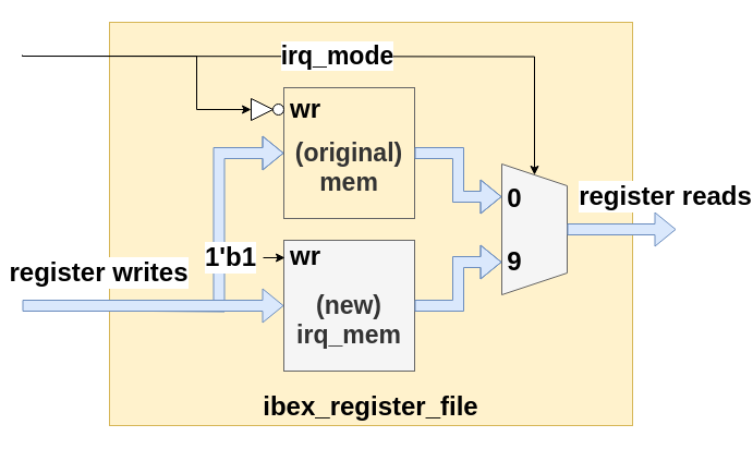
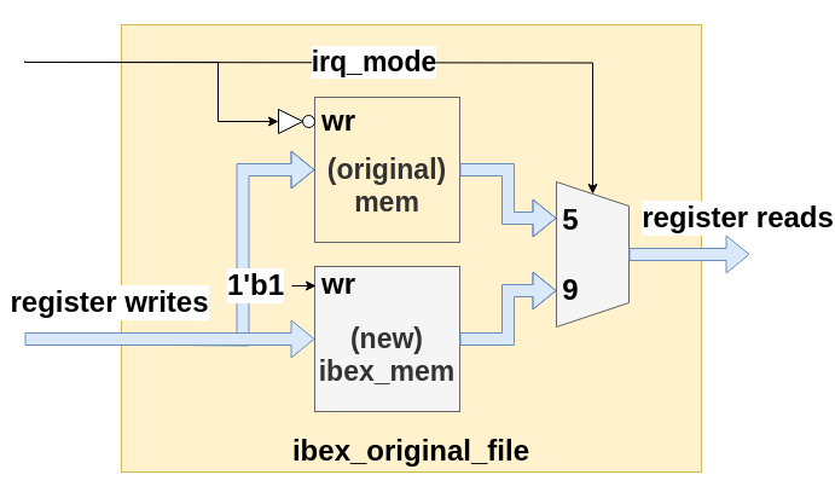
  <mxCell id="0" />
  <mxCell id="1" parent="0" />
- <mxCell id="2" value="&lt;font style=&quot;font-size: 24px;&quot;&gt;&lt;b&gt;ibex_register_file&lt;/b&gt;&lt;/font&gt;" style="rounded=0;whiteSpace=wrap;html=1;verticalAlign=bottom;fillColor=#fff2cc;strokeColor=#d6b656;" vertex="1" parent="1"><mxGeometry x="100" y="20" width="480" height="370" as="geometry" /></mxCell>
+ <mxCell id="2" value="&lt;font style=&quot;font-size: 24px;&quot;&gt;&lt;b&gt;ibex_original_file&lt;/b&gt;&lt;/font&gt;" style="rounded=0;whiteSpace=wrap;html=1;verticalAlign=bottom;fillColor=#fff2cc;strokeColor=#d6b656;" vertex="1" parent="1"><mxGeometry x="100" y="20" width="480" height="370" as="geometry" /></mxCell>
  <mxCell id="3" value="&lt;div&gt;&lt;br&gt;&lt;/div&gt;(original)&lt;div&gt;mem&lt;/div&gt;" style="rounded=0;whiteSpace=wrap;html=1;fontSize=23;fontStyle=1;fillColor=#fff2cc;strokeColor=#666666;fontColor=#333333;" vertex="1" parent="1"><mxGeometry x="260" y="80" width="120" height="120" as="geometry" /></mxCell>
- <mxCell id="4" value="&lt;div&gt;&lt;br&gt;&lt;/div&gt;(new)&lt;div&gt;irq_mem&lt;/div&gt;" style="rounded=0;whiteSpace=wrap;html=1;fontSize=23;fontStyle=1;fillColor=#f5f5f5;strokeColor=#666666;fontColor=#333333;" vertex="1" parent="1"><mxGeometry x="260" y="220" width="120" height="120" as="geometry" /></mxCell>
+ <mxCell id="4" value="&lt;div&gt;&lt;br&gt;&lt;/div&gt;(new)&lt;div&gt;ibex_mem&lt;/div&gt;" style="rounded=0;whiteSpace=wrap;html=1;fontSize=23;fontStyle=1;fillColor=#f5f5f5;strokeColor=#666666;fontColor=#333333;" vertex="1" parent="1"><mxGeometry x="260" y="220" width="120" height="120" as="geometry" /></mxCell>
  <mxCell id="5" value="" style="shape=trapezoid;perimeter=trapezoidPerimeter;whiteSpace=wrap;html=1;fixedSize=1;rotation=90;fillColor=#f5f5f5;strokeColor=#666666;fontColor=#333333;" vertex="1" parent="1"><mxGeometry x="430" y="180" width="120" height="60" as="geometry" /></mxCell>
  <mxCell id="6" value="&lt;font style=&quot;font-size: 24px;&quot;&gt;&lt;b&gt;register reads&lt;/b&gt;&lt;/font&gt;" style="shape=flexArrow;endArrow=classic;html=1;rounded=0;fillColor=#dae8fc;strokeColor=#6c8ebf;" edge="1" parent="1" source="5"><mxGeometry x="0.8" y="30" width="50" height="50" relative="1" as="geometry"><mxPoint x="520" y="209.5" as="sourcePoint" /><mxPoint x="620" y="210" as="targetPoint" /><mxPoint as="offset" /></mxGeometry></mxCell>
  <mxCell id="7" value="" style="shape=flexArrow;endArrow=classic;html=1;rounded=0;fillColor=#dae8fc;strokeColor=#6c8ebf;edgeStyle=orthogonalEdgeStyle;entryX=0.25;entryY=1;entryDx=0;entryDy=0;" edge="1" parent="1" source="3" target="5"><mxGeometry width="50" height="50" relative="1" as="geometry"><mxPoint x="380" y="160" as="sourcePoint" /><mxPoint x="430" y="110" as="targetPoint" /></mxGeometry></mxCell>
  <mxCell id="8" value="" style="shape=flexArrow;endArrow=classic;html=1;rounded=0;fillColor=#dae8fc;strokeColor=#6c8ebf;edgeStyle=orthogonalEdgeStyle;entryX=0.75;entryY=1;entryDx=0;entryDy=0;" edge="1" parent="1" source="4" target="5"><mxGeometry width="50" height="50" relative="1" as="geometry"><mxPoint x="360" y="510" as="sourcePoint" /><mxPoint x="410" y="460" as="targetPoint" /></mxGeometry></mxCell>
  <mxCell id="9" value="&lt;font style=&quot;font-size: 23px;&quot;&gt;&lt;b&gt;irq_mode&lt;/b&gt;&lt;/font&gt;" style="endArrow=classic;html=1;rounded=0;entryX=0;entryY=0.5;entryDx=0;entryDy=0;edgeStyle=orthogonalEdgeStyle;" edge="1" parent="1" target="5"><mxGeometry width="50" height="50" relative="1" as="geometry"><mxPoint x="20" y="51" as="sourcePoint" /><mxPoint x="-50" y="0" as="targetPoint" /></mxGeometry></mxCell>
  <mxCell id="10" value="" style="shape=flexArrow;endArrow=classic;html=1;rounded=0;entryX=0;entryY=0.5;entryDx=0;entryDy=0;edgeStyle=orthogonalEdgeStyle;fillColor=#dae8fc;strokeColor=#6c8ebf;" edge="1" parent="1" target="3"><mxGeometry width="50" height="50" relative="1" as="geometry"><mxPoint x="140" y="280" as="sourcePoint" /><mxPoint x="-90" y="130" as="targetPoint" /></mxGeometry></mxCell>
  <mxCell id="11" value="&lt;font style=&quot;font-size: 24px;&quot;&gt;&lt;b style=&quot;&quot;&gt;register writes&lt;/b&gt;&lt;/font&gt;" style="shape=flexArrow;endArrow=classic;html=1;rounded=0;entryX=0;entryY=0.5;entryDx=0;entryDy=0;fillColor=#dae8fc;strokeColor=#6c8ebf;" edge="1" parent="1" target="4"><mxGeometry x="-0.417" y="30" width="50" height="50" relative="1" as="geometry"><mxPoint x="20" y="280" as="sourcePoint" /><mxPoint x="-50" y="240" as="targetPoint" /><mxPoint as="offset" /></mxGeometry></mxCell>
  <mxCell id="12" value="&lt;font style=&quot;font-size: 24px;&quot;&gt;&lt;b&gt;wr&lt;/b&gt;&lt;/font&gt;" style="text;html=1;align=center;verticalAlign=middle;whiteSpace=wrap;rounded=0;" vertex="1" parent="1"><mxGeometry x="250" y="85" width="60" height="30" as="geometry" /></mxCell>
  <mxCell id="13" value="" style="group" vertex="1" connectable="0" parent="1"><mxGeometry x="230" y="90" width="30" height="20" as="geometry" /></mxCell>
  <mxCell id="14" value="" style="triangle;whiteSpace=wrap;html=1;fontSize=24;fontStyle=1" vertex="1" parent="13"><mxGeometry width="20" height="20" as="geometry" /></mxCell>
  <mxCell id="15" value="" style="ellipse;whiteSpace=wrap;html=1;aspect=fixed;" vertex="1" parent="13"><mxGeometry x="20" y="5" width="10" height="10" as="geometry" /></mxCell>
  <mxCell id="16" value="" style="endArrow=classic;html=1;rounded=0;entryX=0;entryY=0.5;entryDx=0;entryDy=0;edgeStyle=orthogonalEdgeStyle;" edge="1" parent="1" target="14"><mxGeometry width="50" height="50" relative="1" as="geometry"><mxPoint x="20" y="50" as="sourcePoint" /><mxPoint x="-30" y="140" as="targetPoint" /><Array as="points"><mxPoint x="20" y="51" /><mxPoint x="180" y="51" /><mxPoint x="180" y="100" /></Array></mxGeometry></mxCell>
  <mxCell id="17" value="&lt;font style=&quot;font-size: 24px;&quot;&gt;1'b1&lt;/font&gt;" style="endArrow=classic;html=1;rounded=0;fontStyle=1" edge="1" parent="1"><mxGeometry x="-1" y="-30" width="50" height="50" relative="1" as="geometry"><mxPoint x="241" y="236" as="sourcePoint" /><mxPoint x="261" y="236" as="targetPoint" /><mxPoint x="-30" y="-30" as="offset" /></mxGeometry></mxCell>
  <mxCell id="18" value="&lt;font style=&quot;font-size: 24px;&quot;&gt;&lt;b&gt;wr&lt;/b&gt;&lt;/font&gt;" style="text;html=1;align=center;verticalAlign=middle;whiteSpace=wrap;rounded=0;" vertex="1" parent="1"><mxGeometry x="250" y="220" width="60" height="30" as="geometry" /></mxCell>
- <mxCell id="19" value="&lt;b&gt;&lt;font style=&quot;font-size: 24px;&quot;&gt;0&lt;/font&gt;&lt;/b&gt;" style="text;html=1;align=center;verticalAlign=middle;whiteSpace=wrap;rounded=0;" vertex="1" parent="1"><mxGeometry x="442" y="167" width="60" height="30" as="geometry" /></mxCell>
+ <mxCell id="19" value="&lt;b&gt;&lt;font style=&quot;font-size: 24px;&quot;&gt;5&lt;/font&gt;&lt;/b&gt;" style="text;html=1;align=center;verticalAlign=middle;whiteSpace=wrap;rounded=0;" vertex="1" parent="1"><mxGeometry x="442" y="167" width="60" height="30" as="geometry" /></mxCell>
  <mxCell id="20" value="&lt;font style=&quot;font-size: 24px;&quot;&gt;&lt;b&gt;9&lt;/b&gt;&lt;/font&gt;" style="text;html=1;align=center;verticalAlign=middle;whiteSpace=wrap;rounded=0;" vertex="1" parent="1"><mxGeometry x="442" y="225" width="60" height="30" as="geometry" /></mxCell>
